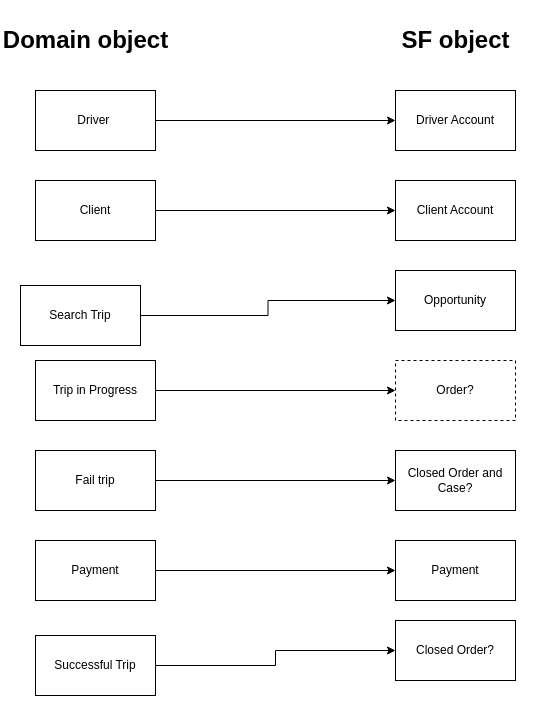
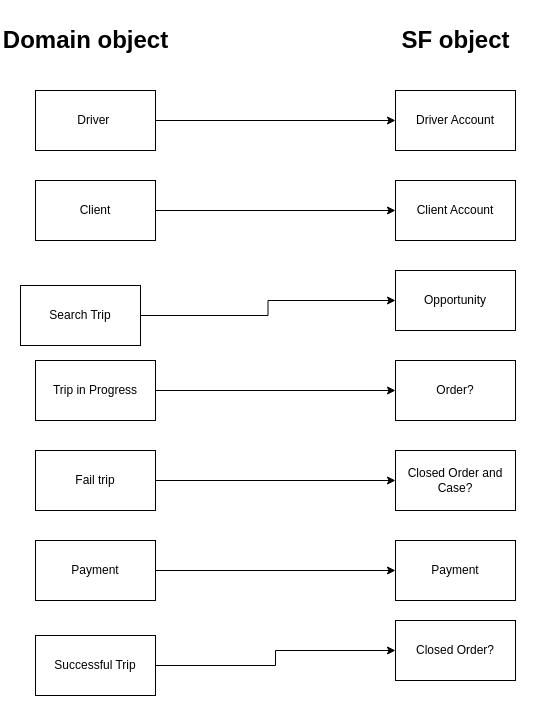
  <mxCell id="0" />
  <mxCell id="1" parent="0" />
  <mxCell id="2" style="edgeStyle=orthogonalEdgeStyle;rounded=0;orthogonalLoop=1;jettySize=auto;html=1;" parent="1" source="3" target="4" edge="1"><mxGeometry relative="1" as="geometry" /></mxCell>
  <mxCell id="3" value="Driver&amp;nbsp;" style="rounded=0;whiteSpace=wrap;html=1;" parent="1" vertex="1"><mxGeometry x="35" y="90" width="120" height="60" as="geometry" /></mxCell>
  <mxCell id="4" value="Driver Account" style="rounded=0;whiteSpace=wrap;html=1;" parent="1" vertex="1"><mxGeometry x="395" y="90" width="120" height="60" as="geometry" /></mxCell>
  <mxCell id="5" style="edgeStyle=orthogonalEdgeStyle;rounded=0;orthogonalLoop=1;jettySize=auto;html=1;" parent="1" source="6" target="7" edge="1"><mxGeometry relative="1" as="geometry" /></mxCell>
  <mxCell id="6" value="Client" style="rounded=0;whiteSpace=wrap;html=1;" parent="1" vertex="1"><mxGeometry x="35" y="180" width="120" height="60" as="geometry" /></mxCell>
  <mxCell id="7" value="Client Account" style="rounded=0;whiteSpace=wrap;html=1;" parent="1" vertex="1"><mxGeometry x="395" y="180" width="120" height="60" as="geometry" /></mxCell>
  <mxCell id="8" style="edgeStyle=orthogonalEdgeStyle;rounded=0;orthogonalLoop=1;jettySize=auto;html=1;" parent="1" source="9" target="10" edge="1"><mxGeometry relative="1" as="geometry" /></mxCell>
  <mxCell id="9" value="Search Trip" style="rounded=0;whiteSpace=wrap;html=1;" parent="1" vertex="1"><mxGeometry x="20" y="285" width="120" height="60" as="geometry" /></mxCell>
  <mxCell id="10" value="Opportunity" style="rounded=0;whiteSpace=wrap;html=1;" parent="1" vertex="1"><mxGeometry x="395" y="270" width="120" height="60" as="geometry" /></mxCell>
  <mxCell id="11" style="edgeStyle=orthogonalEdgeStyle;rounded=0;orthogonalLoop=1;jettySize=auto;html=1;" parent="1" source="12" target="13" edge="1"><mxGeometry relative="1" as="geometry" /></mxCell>
  <mxCell id="12" value="Trip in Progress" style="rounded=0;whiteSpace=wrap;html=1;" parent="1" vertex="1"><mxGeometry x="35" y="360" width="120" height="60" as="geometry" /></mxCell>
- <mxCell id="13" value="Order?" style="rounded=0;whiteSpace=wrap;html=1;dashed=1;" parent="1" vertex="1"><mxGeometry x="395" y="360" width="120" height="60" as="geometry" /></mxCell>
+ <mxCell id="13" value="Order?" style="rounded=0;whiteSpace=wrap;html=1;" parent="1" vertex="1"><mxGeometry x="395" y="360" width="120" height="60" as="geometry" /></mxCell>
  <mxCell id="14" style="edgeStyle=orthogonalEdgeStyle;rounded=0;orthogonalLoop=1;jettySize=auto;html=1;" parent="1" source="15" target="16" edge="1"><mxGeometry relative="1" as="geometry" /></mxCell>
  <mxCell id="15" value="Fail trip" style="rounded=0;whiteSpace=wrap;html=1;" parent="1" vertex="1"><mxGeometry x="35" y="450" width="120" height="60" as="geometry" /></mxCell>
  <mxCell id="16" value="Closed Order and Case?" style="rounded=0;whiteSpace=wrap;html=1;" parent="1" vertex="1"><mxGeometry x="395" y="450" width="120" height="60" as="geometry" /></mxCell>
  <mxCell id="17" value="Domain object" style="text;strokeColor=none;fillColor=none;html=1;fontSize=24;fontStyle=1;verticalAlign=middle;align=center;" parent="1" vertex="1"><mxGeometry x="35" y="20" width="100" height="40" as="geometry" /></mxCell>
  <mxCell id="18" value="SF object" style="text;strokeColor=none;fillColor=none;html=1;fontSize=24;fontStyle=1;verticalAlign=middle;align=center;" parent="1" vertex="1"><mxGeometry x="405" y="20" width="100" height="40" as="geometry" /></mxCell>
  <mxCell id="19" style="edgeStyle=orthogonalEdgeStyle;rounded=0;orthogonalLoop=1;jettySize=auto;html=1;" parent="1" source="20" target="21" edge="1"><mxGeometry relative="1" as="geometry" /></mxCell>
  <mxCell id="20" value="Payment" style="rounded=0;whiteSpace=wrap;html=1;" parent="1" vertex="1"><mxGeometry x="35" y="540" width="120" height="60" as="geometry" /></mxCell>
  <mxCell id="21" value="Payment" style="rounded=0;whiteSpace=wrap;html=1;" parent="1" vertex="1"><mxGeometry x="395" y="540" width="120" height="60" as="geometry" /></mxCell>
  <mxCell id="22" style="edgeStyle=orthogonalEdgeStyle;rounded=0;orthogonalLoop=1;jettySize=auto;html=1;" parent="1" source="23" target="24" edge="1"><mxGeometry relative="1" as="geometry" /></mxCell>
  <mxCell id="23" value="Successful Trip" style="rounded=0;whiteSpace=wrap;html=1;" parent="1" vertex="1"><mxGeometry x="35" y="635" width="120" height="60" as="geometry" /></mxCell>
  <mxCell id="24" value="Closed Order?" style="rounded=0;whiteSpace=wrap;html=1;" parent="1" vertex="1"><mxGeometry x="395" y="620" width="120" height="60" as="geometry" /></mxCell>
